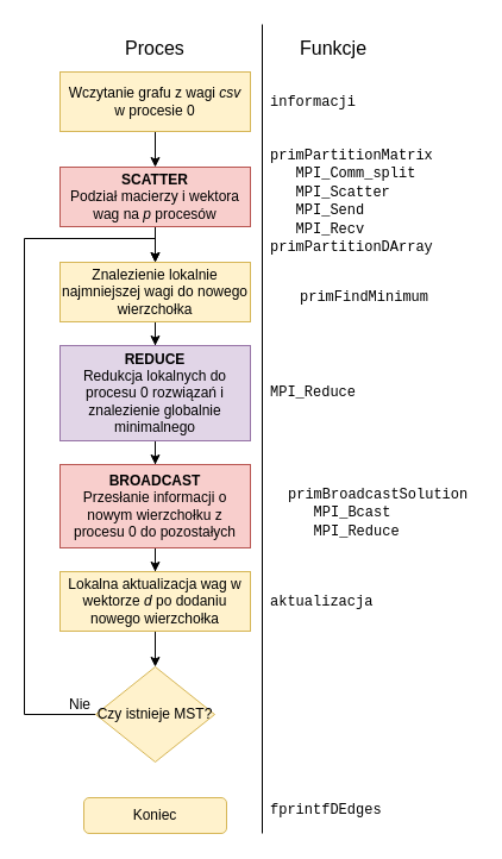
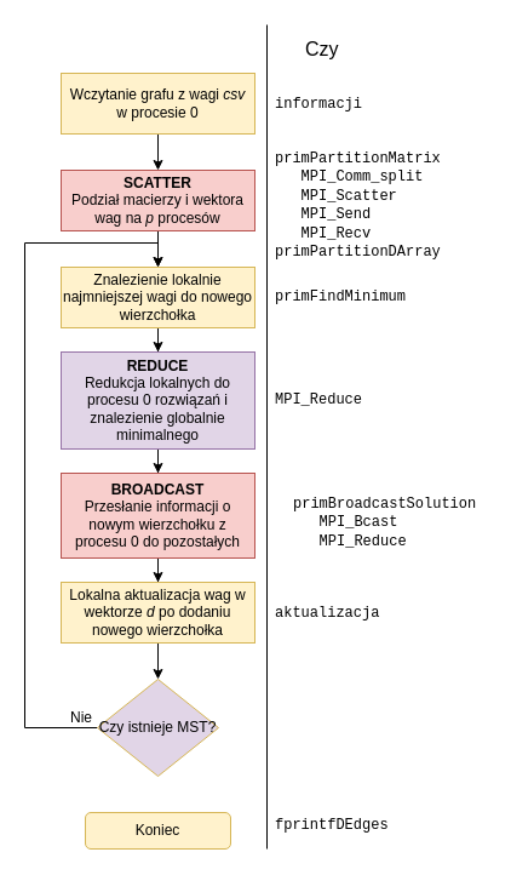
  <mxCell id="0" />
  <mxCell id="1" parent="0" />
  <mxCell id="2" style="edgeStyle=orthogonalEdgeStyle;rounded=0;orthogonalLoop=1;jettySize=auto;html=1;exitX=0.5;exitY=1;exitDx=0;exitDy=0;entryX=0.5;entryY=0;entryDx=0;entryDy=0;" edge="1" parent="1" source="3" target="5"><mxGeometry relative="1" as="geometry" /></mxCell>
  <mxCell id="3" value="&lt;div&gt;Wczytanie grafu z wagi &lt;i&gt;csv&lt;/i&gt;&lt;/div&gt;w procesie 0" style="rounded=0;whiteSpace=wrap;html=1;fillColor=#fff2cc;strokeColor=#d6b656;" vertex="1" parent="1"><mxGeometry x="50" y="60" width="160" height="50" as="geometry" /></mxCell>
  <mxCell id="4" style="edgeStyle=orthogonalEdgeStyle;rounded=0;orthogonalLoop=1;jettySize=auto;html=1;exitX=0.5;exitY=1;exitDx=0;exitDy=0;entryX=0.5;entryY=0;entryDx=0;entryDy=0;" edge="1" parent="1" source="5" target="7"><mxGeometry relative="1" as="geometry" /></mxCell>
  <mxCell id="5" value="&lt;div&gt;&lt;b&gt;SCATTER&lt;/b&gt;&lt;br&gt;&lt;/div&gt;&lt;div&gt;Podział macierzy i wektora wag na &lt;i&gt;p&lt;/i&gt; procesów&lt;br&gt;&lt;/div&gt;" style="rounded=0;whiteSpace=wrap;html=1;fillColor=#f8cecc;strokeColor=#b85450;" vertex="1" parent="1"><mxGeometry x="50" y="140" width="160" height="50" as="geometry" /></mxCell>
  <mxCell id="6" style="edgeStyle=orthogonalEdgeStyle;rounded=0;orthogonalLoop=1;jettySize=auto;html=1;exitX=0.5;exitY=1;exitDx=0;exitDy=0;" edge="1" parent="1" source="7" target="9"><mxGeometry relative="1" as="geometry" /></mxCell>
  <mxCell id="7" value="Znalezienie lokalnie najmniejszej wagi do nowego wierzchołka" style="rounded=0;whiteSpace=wrap;html=1;fillColor=#fff2cc;strokeColor=#d6b656;" vertex="1" parent="1"><mxGeometry x="50" y="220" width="160" height="50" as="geometry" /></mxCell>
  <mxCell id="8" style="edgeStyle=orthogonalEdgeStyle;rounded=0;orthogonalLoop=1;jettySize=auto;html=1;exitX=0.5;exitY=1;exitDx=0;exitDy=0;" edge="1" parent="1" source="9" target="11"><mxGeometry relative="1" as="geometry" /></mxCell>
  <mxCell id="9" value="&lt;div&gt;&lt;b&gt;REDUCE&lt;/b&gt;&lt;/div&gt;&lt;div&gt;Redukcja lokalnych do procesu 0 rozwiązań i znalezienie globalnie minimalnego&lt;/div&gt;" style="rounded=0;whiteSpace=wrap;html=1;fillColor=#e1d5e7;strokeColor=#9673a6;" vertex="1" parent="1"><mxGeometry x="50" y="290" width="160" height="80" as="geometry" /></mxCell>
  <mxCell id="10" style="edgeStyle=orthogonalEdgeStyle;rounded=0;orthogonalLoop=1;jettySize=auto;html=1;exitX=0.5;exitY=1;exitDx=0;exitDy=0;" edge="1" parent="1" source="11" target="13"><mxGeometry relative="1" as="geometry" /></mxCell>
  <mxCell id="11" value="&lt;div&gt;&lt;b&gt;BROADCAST&lt;/b&gt;&lt;/div&gt;&lt;div&gt;Przesłanie informacji o nowym wierzchołku z procesu 0 do pozostałych&lt;br&gt;&lt;/div&gt;" style="rounded=0;whiteSpace=wrap;html=1;fillColor=#f8cecc;strokeColor=#b85450;" vertex="1" parent="1"><mxGeometry x="50" y="390" width="160" height="70" as="geometry" /></mxCell>
  <mxCell id="12" style="edgeStyle=orthogonalEdgeStyle;rounded=0;orthogonalLoop=1;jettySize=auto;html=1;exitX=0.5;exitY=1;exitDx=0;exitDy=0;" edge="1" parent="1" source="13" target="15"><mxGeometry relative="1" as="geometry" /></mxCell>
  <mxCell id="13" value="&lt;div&gt;Lokalna aktualizacja wag w wektorze &lt;i&gt;d&lt;/i&gt; po dodaniu nowego wierzchołka&lt;br&gt;&lt;/div&gt;" style="rounded=0;whiteSpace=wrap;html=1;fillColor=#fff2cc;strokeColor=#d6b656;" vertex="1" parent="1"><mxGeometry x="50" y="480" width="160" height="50" as="geometry" /></mxCell>
  <mxCell id="14" style="edgeStyle=orthogonalEdgeStyle;rounded=0;orthogonalLoop=1;jettySize=auto;html=1;exitX=0;exitY=0.5;exitDx=0;exitDy=0;entryX=0.5;entryY=0;entryDx=0;entryDy=0;" edge="1" parent="1" source="15" target="7"><mxGeometry relative="1" as="geometry"><Array as="points"><mxPoint x="20" y="600" /><mxPoint x="20" y="200" /><mxPoint x="130" y="200" /></Array></mxGeometry></mxCell>
- <mxCell id="15" value="Czy istnieje MST?" style="rhombus;whiteSpace=wrap;html=1;fillColor=#fff2cc;strokeColor=#d6b656;" vertex="1" parent="1"><mxGeometry x="80" y="560" width="100" height="80" as="geometry" /></mxCell>
+ <mxCell id="15" value="Czy istnieje MST?" style="rhombus;whiteSpace=wrap;html=1;fillColor=#e1d5e7;strokeColor=#d6b656;" vertex="1" parent="1"><mxGeometry x="80" y="560" width="100" height="80" as="geometry" /></mxCell>
  <mxCell id="16" value="Nie" style="text;html=1;resizable=0;points=[];autosize=1;align=left;verticalAlign=top;spacingTop=-4;" vertex="1" parent="1"><mxGeometry x="56" y="582" width="30" height="20" as="geometry" /></mxCell>
  <mxCell id="17" value="Koniec" style="whiteSpace=wrap;html=1;fillColor=#fff2cc;strokeColor=#d6b656;rounded=1;" vertex="1" parent="1"><mxGeometry x="70" y="670" width="120" height="30" as="geometry" /></mxCell>
  <mxCell id="18" value="&lt;div&gt;&lt;font face=&quot;Courier New&quot;&gt;informacji&lt;/font&gt;&lt;/div&gt;" style="text;html=1;resizable=0;points=[];autosize=1;align=left;verticalAlign=top;spacingTop=-4;" vertex="1" parent="1"><mxGeometry x="225" y="75" width="110" height="20" as="geometry" /></mxCell>
- <mxCell id="19" value="&lt;font style=&quot;font-size: 16px&quot;&gt;Proces&lt;/font&gt;" style="text;html=1;resizable=0;points=[];autosize=1;align=left;verticalAlign=top;spacingTop=-4;" vertex="1" parent="1"><mxGeometry x="103" y="28" width="70" height="20" as="geometry" /></mxCell>
- <mxCell id="20" value="&lt;font style=&quot;font-size: 16px&quot;&gt;Funkcje&lt;/font&gt;" style="text;html=1;resizable=0;points=[];autosize=1;align=left;verticalAlign=top;spacingTop=-4;" vertex="1" parent="1"><mxGeometry x="250" y="28" width="70" height="20" as="geometry" /></mxCell>
+ <mxCell id="20" value="&lt;font style=&quot;font-size: 16px&quot;&gt;Czy&lt;/font&gt;" style="text;html=1;resizable=0;points=[];autosize=1;align=left;verticalAlign=top;spacingTop=-4;" vertex="1" parent="1"><mxGeometry x="250" y="28" width="70" height="20" as="geometry" /></mxCell>
  <mxCell id="21" value="&lt;div&gt;&lt;font face=&quot;Courier New&quot;&gt;primPartitionMatrix&lt;/font&gt;&lt;/div&gt;&lt;div&gt;&lt;font face=&quot;Courier New&quot;&gt;&amp;nbsp;&amp;nbsp; &lt;span&gt;MPI_Comm_split&lt;/span&gt;&lt;/font&gt;&lt;/div&gt;&lt;div&gt;&lt;font face=&quot;Courier New&quot;&gt;&amp;nbsp;&amp;nbsp; MPI_Scatter&lt;/font&gt;&lt;/div&gt;&lt;div&gt;&lt;font face=&quot;Courier New&quot;&gt;&amp;nbsp;&amp;nbsp; MPI_Send&lt;/font&gt;&lt;/div&gt;&lt;div&gt;&lt;font face=&quot;Courier New&quot;&gt;&amp;nbsp;&amp;nbsp; MPI_Recv&lt;br&gt;&lt;/font&gt;&lt;/div&gt;&lt;div&gt;&lt;font face=&quot;Courier New&quot;&gt;primPartitionDArray&lt;br&gt;&lt;/font&gt;&lt;/div&gt;" style="text;html=1;resizable=0;points=[];autosize=1;align=left;verticalAlign=top;spacingTop=-4;" vertex="1" parent="1"><mxGeometry x="225" y="119.5" width="150" height="90" as="geometry" /></mxCell>
- <mxCell id="22" value="&lt;font face=&quot;Courier New&quot;&gt;primFindMinimum&lt;/font&gt;" style="text;html=1;resizable=0;points=[];autosize=1;align=left;verticalAlign=top;spacingTop=-4;" vertex="1" parent="1"><mxGeometry x="250" y="239" width="120" height="20" as="geometry" /></mxCell>
+ <mxCell id="22" value="&lt;font face=&quot;Courier New&quot;&gt;primFindMinimum&lt;/font&gt;" style="text;html=1;resizable=0;points=[];autosize=1;align=left;verticalAlign=top;spacingTop=-4;" vertex="1" parent="1"><mxGeometry x="225" y="234" width="120" height="20" as="geometry" /></mxCell>
  <mxCell id="23" value="&lt;font face=&quot;Courier New&quot;&gt;MPI_Reduce&lt;/font&gt;" style="text;html=1;resizable=0;points=[];autosize=1;align=left;verticalAlign=top;spacingTop=-4;" vertex="1" parent="1"><mxGeometry x="225" y="319" width="90" height="20" as="geometry" /></mxCell>
  <mxCell id="24" value="&lt;div&gt;&lt;font face=&quot;Courier New&quot;&gt;primBroadcastSolution&lt;br&gt;&lt;/font&gt;&lt;/div&gt;&lt;div&gt;&lt;font face=&quot;Courier New&quot;&gt;&amp;nbsp;&amp;nbsp; MPI_Bcast&lt;/font&gt;&lt;/div&gt;&lt;div&gt;&lt;font face=&quot;Courier New&quot;&gt;&amp;nbsp;&amp;nbsp; MPI_Reduce&lt;/font&gt;&lt;br&gt;&lt;font face=&quot;Courier New&quot;&gt;&lt;/font&gt;&lt;/div&gt;" style="text;html=1;resizable=0;points=[];autosize=1;align=left;verticalAlign=top;spacingTop=-4;" vertex="1" parent="1"><mxGeometry x="240" y="405" width="160" height="50" as="geometry" /></mxCell>
  <mxCell id="25" value="&lt;font face=&quot;Courier New&quot;&gt;aktualizacja&lt;/font&gt;" style="text;html=1;resizable=0;points=[];autosize=1;align=left;verticalAlign=top;spacingTop=-4;" vertex="1" parent="1"><mxGeometry x="225" y="495" width="130" height="20" as="geometry" /></mxCell>
  <mxCell id="26" value="&lt;font face=&quot;Courier New&quot;&gt;fprintfDEdges&lt;/font&gt;" style="text;html=1;resizable=0;points=[];autosize=1;align=left;verticalAlign=top;spacingTop=-4;" vertex="1" parent="1"><mxGeometry x="225" y="670" width="110" height="20" as="geometry" /></mxCell>
  <mxCell id="27" value="" style="endArrow=none;html=1;" edge="1" parent="1"><mxGeometry width="50" height="50" relative="1" as="geometry"><mxPoint x="220" y="700" as="sourcePoint" /><mxPoint x="220" y="20" as="targetPoint" /></mxGeometry></mxCell>
